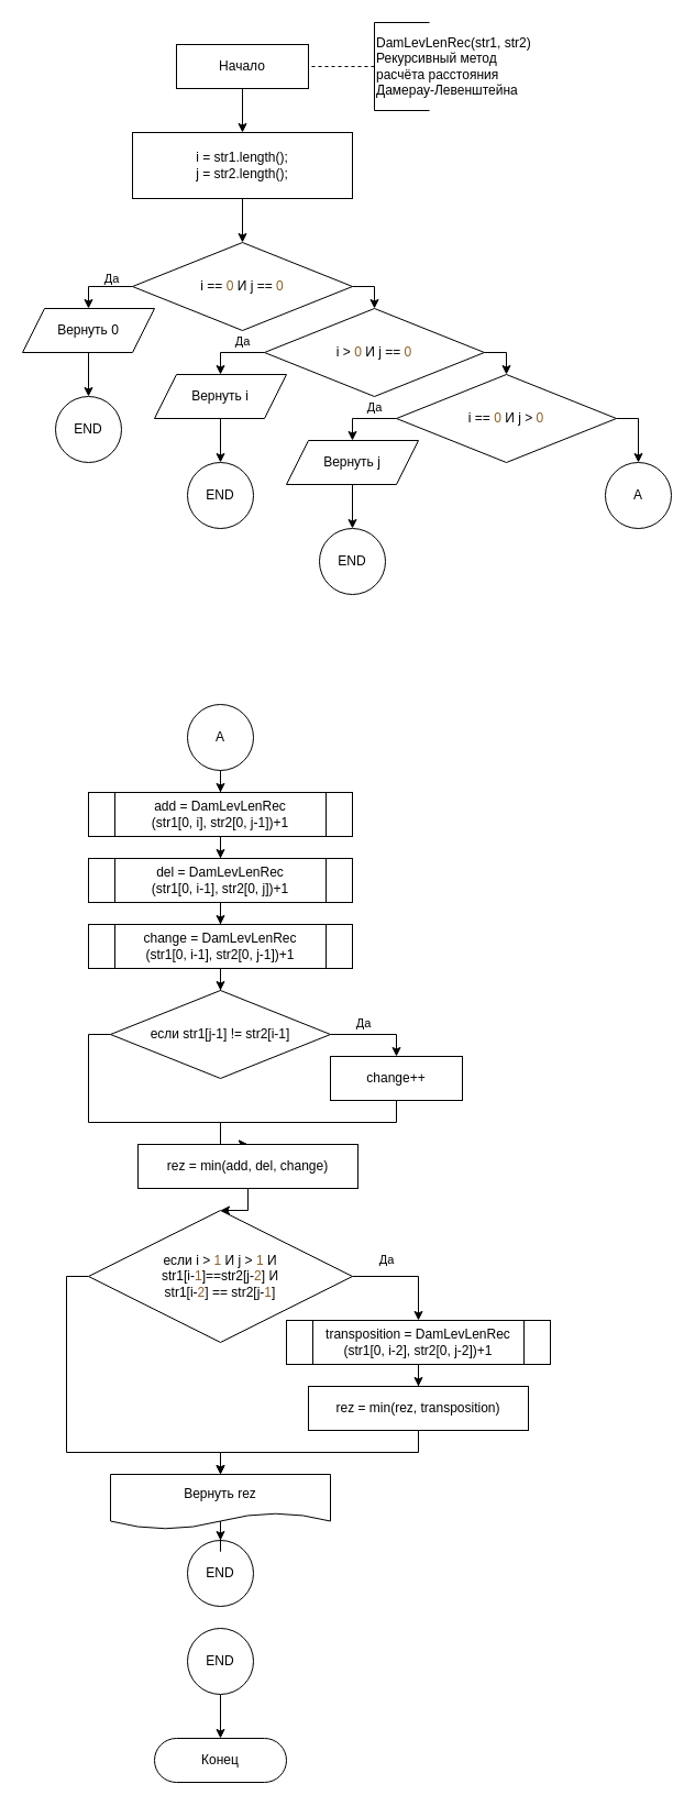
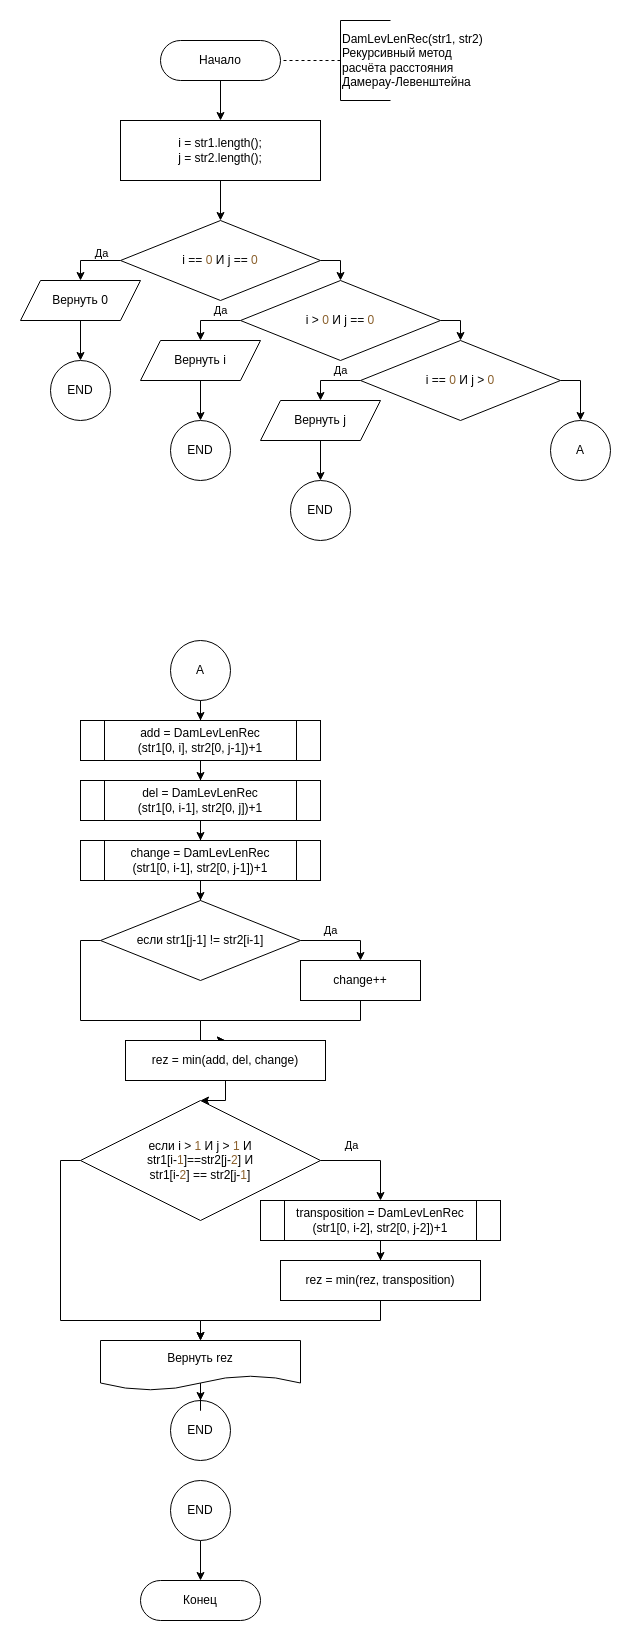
  <mxCell id="0" />
  <mxCell id="1" parent="0" />
  <mxCell id="2" style="edgeStyle=orthogonalEdgeStyle;rounded=0;orthogonalLoop=1;jettySize=auto;html=1;entryX=0.5;entryY=0;entryDx=0;entryDy=0;" parent="1" source="3" target="9" edge="1"><mxGeometry relative="1" as="geometry"><mxPoint x="220" y="120" as="targetPoint" /></mxGeometry></mxCell>
- <mxCell id="3" value="Начало" style="whiteSpace=wrap;html=1;arcSize=50;rounded=0;" parent="1" vertex="1"><mxGeometry x="160" y="40" width="120" height="40" as="geometry" /></mxCell>
+ <mxCell id="3" value="Начало" style="rounded=1;whiteSpace=wrap;html=1;arcSize=50;" parent="1" vertex="1"><mxGeometry x="160" y="40" width="120" height="40" as="geometry" /></mxCell>
  <mxCell id="4" style="edgeStyle=orthogonalEdgeStyle;rounded=0;orthogonalLoop=1;jettySize=auto;html=1;entryX=0.5;entryY=0;entryDx=0;entryDy=0;exitX=0.5;exitY=1;exitDx=0;exitDy=0;" parent="1" source="9" target="8" edge="1"><mxGeometry relative="1" as="geometry"><mxPoint x="220" y="180" as="sourcePoint" /></mxGeometry></mxCell>
  <mxCell id="5" style="edgeStyle=orthogonalEdgeStyle;rounded=0;orthogonalLoop=1;jettySize=auto;html=1;entryX=0.5;entryY=0;entryDx=0;entryDy=0;exitX=0;exitY=0.5;exitDx=0;exitDy=0;" parent="1" source="8" target="11" edge="1"><mxGeometry relative="1" as="geometry"><mxPoint x="330" y="260" as="sourcePoint" /><mxPoint x="400" y="280" as="targetPoint" /></mxGeometry></mxCell>
  <mxCell id="6" value="&lt;div&gt;Да&lt;/div&gt;" style="edgeLabel;html=1;align=center;verticalAlign=middle;resizable=0;points=[];" parent="5" vertex="1" connectable="0"><mxGeometry x="0.067" y="1" relative="1" as="geometry"><mxPoint x="12" y="-9" as="offset" /></mxGeometry></mxCell>
  <mxCell id="7" style="edgeStyle=orthogonalEdgeStyle;rounded=0;orthogonalLoop=1;jettySize=auto;html=1;entryX=0.5;entryY=0;entryDx=0;entryDy=0;exitX=1;exitY=0.5;exitDx=0;exitDy=0;" parent="1" source="8" target="14" edge="1"><mxGeometry relative="1" as="geometry" /></mxCell>
  <mxCell id="8" value="i&lt;span style=&quot;color: #bec0c2&quot;&gt; &lt;/span&gt;==&lt;span style=&quot;color: #bec0c2&quot;&gt; &lt;/span&gt;&lt;span style=&quot;color: #8a602c&quot;&gt;0&lt;/span&gt;&lt;span style=&quot;color: #bec0c2&quot;&gt; &lt;/span&gt;И&lt;span style=&quot;color: #bec0c2&quot;&gt; &lt;/span&gt;j&lt;span style=&quot;color: #bec0c2&quot;&gt; &lt;/span&gt;==&lt;span style=&quot;color: #bec0c2&quot;&gt; &lt;/span&gt;&lt;span style=&quot;color: #8a602c&quot;&gt;0&lt;/span&gt;" style="rhombus;whiteSpace=wrap;html=1;" parent="1" vertex="1"><mxGeometry x="120" y="220" width="200" height="80" as="geometry" /></mxCell>
  <mxCell id="9" value="i = str1.length();&lt;div&gt;j = str2.length();&lt;/div&gt;" style="rounded=0;whiteSpace=wrap;html=1;" parent="1" vertex="1"><mxGeometry x="120" y="120" width="200" height="60" as="geometry" /></mxCell>
  <mxCell id="10" style="edgeStyle=orthogonalEdgeStyle;rounded=0;orthogonalLoop=1;jettySize=auto;html=1;entryX=0.5;entryY=0;entryDx=0;entryDy=0;" parent="1" source="11" target="22" edge="1"><mxGeometry relative="1" as="geometry" /></mxCell>
  <mxCell id="11" value="Вернуть 0" style="shape=parallelogram;perimeter=parallelogramPerimeter;whiteSpace=wrap;html=1;fixedSize=1;" parent="1" vertex="1"><mxGeometry x="20" y="280" width="120" height="40" as="geometry" /></mxCell>
  <mxCell id="12" value="Да" style="edgeStyle=orthogonalEdgeStyle;rounded=0;orthogonalLoop=1;jettySize=auto;html=1;entryX=0.5;entryY=0;entryDx=0;entryDy=0;exitX=0;exitY=0.5;exitDx=0;exitDy=0;" parent="1" source="14" target="16" edge="1"><mxGeometry x="-0.333" y="-10" relative="1" as="geometry"><mxPoint as="offset" /></mxGeometry></mxCell>
  <mxCell id="13" style="edgeStyle=orthogonalEdgeStyle;rounded=0;orthogonalLoop=1;jettySize=auto;html=1;entryX=0.5;entryY=0;entryDx=0;entryDy=0;exitX=1;exitY=0.5;exitDx=0;exitDy=0;" parent="1" source="14" target="18" edge="1"><mxGeometry relative="1" as="geometry" /></mxCell>
  <mxCell id="14" value="i&lt;span style=&quot;color: #bec0c2&quot;&gt; &lt;/span&gt;&amp;gt;&lt;span style=&quot;color: #bec0c2&quot;&gt; &lt;/span&gt;&lt;span style=&quot;color: #8a602c&quot;&gt;0&lt;/span&gt;&lt;span style=&quot;color: #bec0c2&quot;&gt; &lt;/span&gt;И&lt;span style=&quot;color: #bec0c2&quot;&gt; &lt;/span&gt;j&lt;span style=&quot;color: #bec0c2&quot;&gt; &lt;/span&gt;==&lt;span style=&quot;color: #bec0c2&quot;&gt; &lt;/span&gt;&lt;span style=&quot;color: #8a602c&quot;&gt;0&lt;/span&gt;" style="rhombus;whiteSpace=wrap;html=1;" parent="1" vertex="1"><mxGeometry x="240" y="280" width="200" height="80" as="geometry" /></mxCell>
  <mxCell id="15" style="edgeStyle=orthogonalEdgeStyle;rounded=0;orthogonalLoop=1;jettySize=auto;html=1;entryX=0.5;entryY=0;entryDx=0;entryDy=0;" parent="1" source="16" target="23" edge="1"><mxGeometry relative="1" as="geometry" /></mxCell>
  <mxCell id="16" value="Вернуть i" style="shape=parallelogram;perimeter=parallelogramPerimeter;whiteSpace=wrap;html=1;fixedSize=1;" parent="1" vertex="1"><mxGeometry x="140" y="340" width="120" height="40" as="geometry" /></mxCell>
  <mxCell id="17" style="edgeStyle=orthogonalEdgeStyle;rounded=0;orthogonalLoop=1;jettySize=auto;html=1;entryX=0.5;entryY=0;entryDx=0;entryDy=0;exitX=1;exitY=0.5;exitDx=0;exitDy=0;" parent="1" source="18" target="41" edge="1"><mxGeometry relative="1" as="geometry" /></mxCell>
  <mxCell id="18" value="i&lt;span style=&quot;color: #bec0c2&quot;&gt; &lt;/span&gt;==&lt;span style=&quot;color: #bec0c2&quot;&gt; &lt;/span&gt;&lt;span style=&quot;color: #8a602c&quot;&gt;0&lt;/span&gt;&lt;span style=&quot;color: #bec0c2&quot;&gt; &lt;/span&gt;И&lt;span style=&quot;color: #bec0c2&quot;&gt; &lt;/span&gt;j&lt;span style=&quot;color: #bec0c2&quot;&gt; &lt;/span&gt;&amp;gt;&lt;span style=&quot;color: #bec0c2&quot;&gt; &lt;/span&gt;&lt;span style=&quot;color: #8a602c&quot;&gt;0&lt;/span&gt;" style="rhombus;whiteSpace=wrap;html=1;" parent="1" vertex="1"><mxGeometry x="360" y="340" width="200" height="80" as="geometry" /></mxCell>
  <mxCell id="19" value="Да" style="edgeStyle=orthogonalEdgeStyle;rounded=0;orthogonalLoop=1;jettySize=auto;html=1;entryX=0.5;entryY=0;entryDx=0;entryDy=0;exitX=0;exitY=0.5;exitDx=0;exitDy=0;" parent="1" source="18" target="21" edge="1"><mxGeometry x="-0.333" y="-10" relative="1" as="geometry"><mxPoint x="320" y="400" as="sourcePoint" /><mxPoint as="offset" /></mxGeometry></mxCell>
  <mxCell id="20" style="edgeStyle=orthogonalEdgeStyle;rounded=0;orthogonalLoop=1;jettySize=auto;html=1;entryX=0.5;entryY=0;entryDx=0;entryDy=0;" parent="1" source="21" target="24" edge="1"><mxGeometry relative="1" as="geometry" /></mxCell>
  <mxCell id="21" value="Вернуть j" style="shape=parallelogram;perimeter=parallelogramPerimeter;whiteSpace=wrap;html=1;fixedSize=1;" parent="1" vertex="1"><mxGeometry x="260" y="400" width="120" height="40" as="geometry" /></mxCell>
  <mxCell id="22" value="END" style="ellipse;whiteSpace=wrap;html=1;aspect=fixed;" parent="1" vertex="1"><mxGeometry x="50" y="360" width="60" height="60" as="geometry" /></mxCell>
  <mxCell id="23" value="END" style="ellipse;whiteSpace=wrap;html=1;aspect=fixed;" parent="1" vertex="1"><mxGeometry x="170" y="420" width="60" height="60" as="geometry" /></mxCell>
  <mxCell id="24" value="END" style="ellipse;whiteSpace=wrap;html=1;aspect=fixed;" parent="1" vertex="1"><mxGeometry x="290" y="480" width="60" height="60" as="geometry" /></mxCell>
  <mxCell id="25" style="edgeStyle=orthogonalEdgeStyle;rounded=0;orthogonalLoop=1;jettySize=auto;html=1;entryX=0.5;entryY=0;entryDx=0;entryDy=0;" parent="1" source="26" target="30" edge="1"><mxGeometry relative="1" as="geometry" /></mxCell>
  <mxCell id="26" value="add = DamLevLenRec&lt;br&gt;(str1[0, i], str2[0, j-1])+1" style="shape=process;whiteSpace=wrap;html=1;backgroundOutline=1;" parent="1" vertex="1"><mxGeometry x="80" y="720" width="240" height="40" as="geometry" /></mxCell>
  <mxCell id="27" value="&lt;div&gt;DamLevLenRec(str1, str2)&lt;/div&gt;&lt;div&gt;Рекурсивный метод&lt;br&gt;расчёта расстояния&lt;br&gt;Дамерау-Левенштейна&lt;br&gt;&lt;/div&gt;" style="strokeWidth=1;html=1;shape=mxgraph.flowchart.annotation_1;align=left;pointerEvents=1;" parent="1" vertex="1"><mxGeometry x="340" y="20" width="50" height="80" as="geometry" /></mxCell>
  <mxCell id="28" value="" style="endArrow=none;dashed=1;html=1;entryX=1;entryY=0.5;entryDx=0;entryDy=0;exitX=0;exitY=0.5;exitDx=0;exitDy=0;exitPerimeter=0;" parent="1" source="27" target="3" edge="1"><mxGeometry width="50" height="50" relative="1" as="geometry"><mxPoint x="450" y="250" as="sourcePoint" /><mxPoint x="500" y="200" as="targetPoint" /></mxGeometry></mxCell>
  <mxCell id="29" style="edgeStyle=orthogonalEdgeStyle;rounded=0;orthogonalLoop=1;jettySize=auto;html=1;entryX=0.5;entryY=0;entryDx=0;entryDy=0;" parent="1" source="30" target="32" edge="1"><mxGeometry relative="1" as="geometry" /></mxCell>
  <mxCell id="30" value="del = DamLevLenRec&lt;br&gt;(str1[0, i-1], str2[0, j])+1" style="shape=process;whiteSpace=wrap;html=1;backgroundOutline=1;" parent="1" vertex="1"><mxGeometry x="80" y="780" width="240" height="40" as="geometry" /></mxCell>
  <mxCell id="31" style="edgeStyle=orthogonalEdgeStyle;rounded=0;orthogonalLoop=1;jettySize=auto;html=1;entryX=0.5;entryY=0;entryDx=0;entryDy=0;" parent="1" source="32" target="35" edge="1"><mxGeometry relative="1" as="geometry" /></mxCell>
  <mxCell id="32" value="change = DamLevLenRec&lt;br&gt;(str1[0, i-1], str2[0, j-1])+1" style="shape=process;whiteSpace=wrap;html=1;backgroundOutline=1;" parent="1" vertex="1"><mxGeometry x="80" y="840" width="240" height="40" as="geometry" /></mxCell>
  <mxCell id="33" value="Да" style="edgeStyle=orthogonalEdgeStyle;rounded=0;orthogonalLoop=1;jettySize=auto;html=1;exitX=1;exitY=0.5;exitDx=0;exitDy=0;entryX=0.5;entryY=0;entryDx=0;entryDy=0;" parent="1" source="35" target="37" edge="1"><mxGeometry x="-0.25" y="10" relative="1" as="geometry"><mxPoint as="offset" /></mxGeometry></mxCell>
  <mxCell id="34" style="edgeStyle=orthogonalEdgeStyle;rounded=0;orthogonalLoop=1;jettySize=auto;html=1;exitX=0;exitY=0.5;exitDx=0;exitDy=0;entryX=0.5;entryY=0;entryDx=0;entryDy=0;" parent="1" source="35" target="46" edge="1"><mxGeometry relative="1" as="geometry"><Array as="points"><mxPoint x="80" y="940" /><mxPoint x="80" y="1020" /><mxPoint x="200" y="1020" /></Array></mxGeometry></mxCell>
  <mxCell id="35" value="если str1[j-1] != str2[i-1]" style="rhombus;whiteSpace=wrap;html=1;" parent="1" vertex="1"><mxGeometry x="100" y="900" width="200" height="80" as="geometry" /></mxCell>
  <mxCell id="36" style="edgeStyle=orthogonalEdgeStyle;rounded=0;orthogonalLoop=1;jettySize=auto;html=1;entryX=0.5;entryY=0;entryDx=0;entryDy=0;" parent="1" source="37" target="46" edge="1"><mxGeometry relative="1" as="geometry"><Array as="points"><mxPoint x="360" y="1020" /><mxPoint x="200" y="1020" /></Array></mxGeometry></mxCell>
  <mxCell id="37" value="change++" style="rounded=0;whiteSpace=wrap;html=1;" parent="1" vertex="1"><mxGeometry x="300" y="960" width="120" height="40" as="geometry" /></mxCell>
  <mxCell id="38" value="END" style="ellipse;whiteSpace=wrap;html=1;aspect=fixed;" parent="1" vertex="1"><mxGeometry x="170" y="1400" width="60" height="60" as="geometry" /></mxCell>
  <mxCell id="39" style="edgeStyle=orthogonalEdgeStyle;rounded=0;orthogonalLoop=1;jettySize=auto;html=1;entryX=0.5;entryY=0;entryDx=0;entryDy=0;" parent="1" source="40" target="26" edge="1"><mxGeometry relative="1" as="geometry" /></mxCell>
  <mxCell id="40" value="A" style="ellipse;whiteSpace=wrap;html=1;aspect=fixed;" parent="1" vertex="1"><mxGeometry x="170" y="640" width="60" height="60" as="geometry" /></mxCell>
  <mxCell id="41" value="A" style="ellipse;whiteSpace=wrap;html=1;aspect=fixed;" parent="1" vertex="1"><mxGeometry x="550" y="420" width="60" height="60" as="geometry" /></mxCell>
  <mxCell id="42" style="edgeStyle=orthogonalEdgeStyle;rounded=0;orthogonalLoop=1;jettySize=auto;html=1;entryX=0.5;entryY=0;entryDx=0;entryDy=0;" parent="1" source="43" target="44" edge="1"><mxGeometry relative="1" as="geometry" /></mxCell>
  <mxCell id="43" value="END" style="ellipse;whiteSpace=wrap;html=1;aspect=fixed;" parent="1" vertex="1"><mxGeometry x="170" y="1480" width="60" height="60" as="geometry" /></mxCell>
  <mxCell id="44" value="Конец" style="rounded=1;whiteSpace=wrap;html=1;arcSize=50;" parent="1" vertex="1"><mxGeometry x="140" y="1580" width="120" height="40" as="geometry" /></mxCell>
  <mxCell id="45" style="edgeStyle=orthogonalEdgeStyle;rounded=0;orthogonalLoop=1;jettySize=auto;html=1;entryX=0.5;entryY=0;entryDx=0;entryDy=0;" parent="1" source="46" target="49" edge="1"><mxGeometry relative="1" as="geometry" /></mxCell>
  <mxCell id="46" value="rez = min(add, del, change)" style="rounded=0;whiteSpace=wrap;html=1;" parent="1" vertex="1"><mxGeometry x="125" y="1040" width="200" height="40" as="geometry" /></mxCell>
  <mxCell id="47" value="Да" style="edgeStyle=orthogonalEdgeStyle;rounded=0;orthogonalLoop=1;jettySize=auto;html=1;exitX=1;exitY=0.5;exitDx=0;exitDy=0;entryX=0.5;entryY=0;entryDx=0;entryDy=0;" parent="1" source="49" target="51" edge="1"><mxGeometry x="-0.385" y="15" relative="1" as="geometry"><mxPoint x="470" y="1120" as="targetPoint" /><mxPoint as="offset" /></mxGeometry></mxCell>
  <mxCell id="48" style="edgeStyle=orthogonalEdgeStyle;rounded=0;orthogonalLoop=1;jettySize=auto;html=1;entryX=0.5;entryY=0;entryDx=0;entryDy=0;exitX=0;exitY=0.5;exitDx=0;exitDy=0;" parent="1" source="49" target="55" edge="1"><mxGeometry relative="1" as="geometry"><Array as="points"><mxPoint x="60" y="1160" /><mxPoint x="60" y="1320" /><mxPoint x="200" y="1320" /></Array></mxGeometry></mxCell>
  <mxCell id="49" value="&lt;div&gt;если i&lt;span style=&quot;color: #bec0c2&quot;&gt; &lt;/span&gt;&amp;gt;&lt;span style=&quot;color: #bec0c2&quot;&gt; &lt;/span&gt;&lt;span style=&quot;color: #8a602c&quot;&gt;1&lt;/span&gt;&lt;span style=&quot;color: #bec0c2&quot;&gt; &lt;/span&gt;И &lt;span style=&quot;color: #bec0c2&quot;&gt;&lt;/span&gt;j&lt;span style=&quot;color: #bec0c2&quot;&gt; &lt;/span&gt;&amp;gt;&lt;span style=&quot;color: #bec0c2&quot;&gt; &lt;/span&gt;&lt;span style=&quot;color: #8a602c&quot;&gt;1&lt;/span&gt;&lt;span style=&quot;color: #bec0c2&quot;&gt; &lt;/span&gt;И&lt;span style=&quot;color: #bec0c2&quot;&gt;&lt;br&gt;&lt;/span&gt;&lt;/div&gt;&lt;div&gt;&lt;span style=&quot;color: #bec0c2&quot;&gt;&lt;/span&gt;str1[i-&lt;span style=&quot;color: #8a602c&quot;&gt;1&lt;/span&gt;]==str2[j-&lt;span style=&quot;color: #8a602c&quot;&gt;2&lt;/span&gt;]&lt;span style=&quot;color: #bec0c2&quot;&gt; &lt;/span&gt;И&lt;span style=&quot;color: #bec0c2&quot;&gt;&lt;br&gt;&lt;/span&gt;&lt;/div&gt;&lt;div&gt;&lt;span style=&quot;color: #bec0c2&quot;&gt;&lt;/span&gt;str1[i-&lt;span style=&quot;color: #8a602c&quot;&gt;2&lt;/span&gt;]&lt;span style=&quot;color: #bec0c2&quot;&gt; &lt;/span&gt;==&lt;span style=&quot;color: #bec0c2&quot;&gt; &lt;/span&gt;str2[j-&lt;span style=&quot;color: #8a602c&quot;&gt;1&lt;/span&gt;]&lt;/div&gt;" style="rhombus;whiteSpace=wrap;html=1;" parent="1" vertex="1"><mxGeometry x="80" y="1100" width="240" height="120" as="geometry" /></mxCell>
  <mxCell id="50" style="edgeStyle=orthogonalEdgeStyle;rounded=0;orthogonalLoop=1;jettySize=auto;html=1;entryX=0.5;entryY=0;entryDx=0;entryDy=0;" parent="1" source="51" target="53" edge="1"><mxGeometry relative="1" as="geometry" /></mxCell>
  <mxCell id="51" value="transposition = DamLevLenRec&lt;br&gt;(str1[0, i-2], str2[0, j-2])+1" style="shape=process;whiteSpace=wrap;html=1;backgroundOutline=1;" parent="1" vertex="1"><mxGeometry x="260" y="1200" width="240" height="40" as="geometry" /></mxCell>
  <mxCell id="52" style="edgeStyle=orthogonalEdgeStyle;rounded=0;orthogonalLoop=1;jettySize=auto;html=1;entryX=0.5;entryY=0;entryDx=0;entryDy=0;" parent="1" source="53" target="55" edge="1"><mxGeometry relative="1" as="geometry" /></mxCell>
  <mxCell id="53" value="rez = min(rez, transposition)" style="rounded=0;whiteSpace=wrap;html=1;" parent="1" vertex="1"><mxGeometry x="280" y="1260" width="200" height="40" as="geometry" /></mxCell>
  <mxCell id="54" style="edgeStyle=orthogonalEdgeStyle;rounded=0;orthogonalLoop=1;jettySize=auto;html=1;entryX=0.5;entryY=0;entryDx=0;entryDy=0;" parent="1" source="55" target="38" edge="1"><mxGeometry relative="1" as="geometry" /></mxCell>
  <mxCell id="55" value="Вернуть rez" style="shape=document;whiteSpace=wrap;html=1;boundedLbl=1;strokeWidth=1;" parent="1" vertex="1"><mxGeometry x="100" y="1340" width="200" height="50" as="geometry" /></mxCell>
